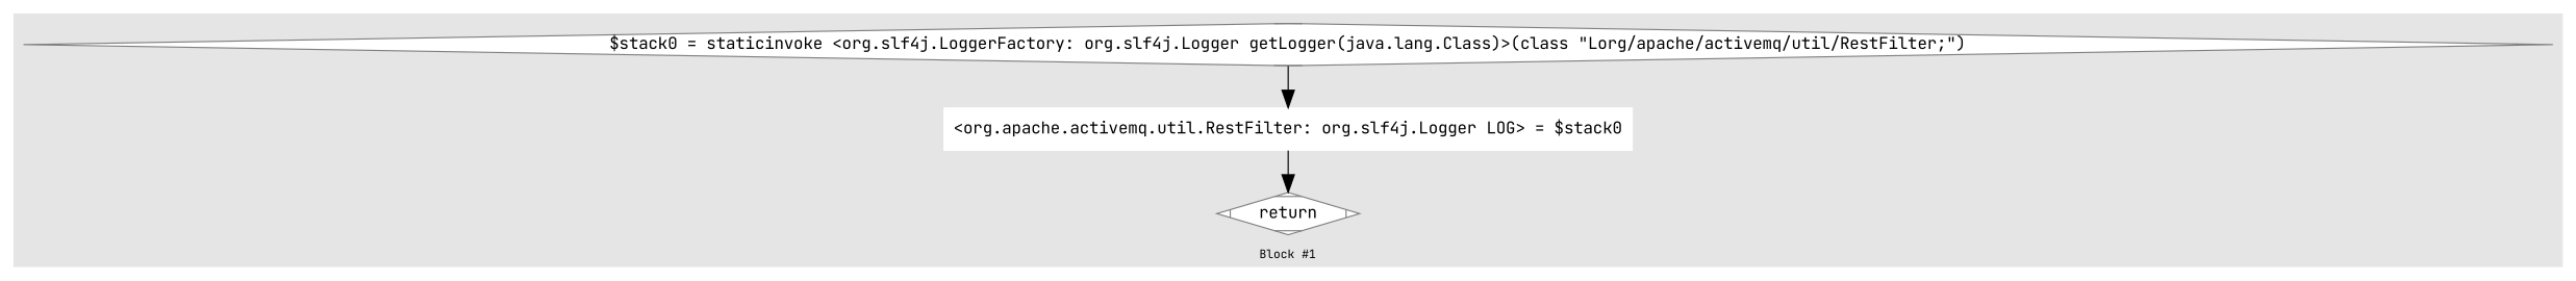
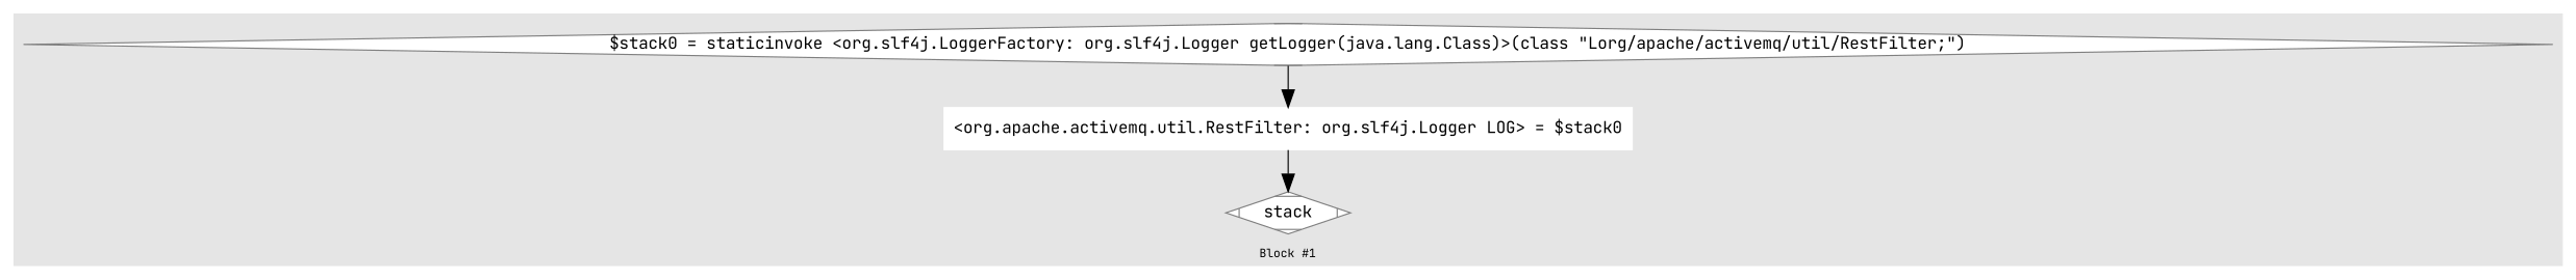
  digraph {
    color=gray90
    compound=true
    fontsize=10
    labelloc=b
    style=filled
    fontname="JetBrains Mono"
    node [color=grey50 fillcolor=white shape=Mdiamond style=filled fontname="JetBrains Mono"]
    edge [arrowsize=1.5 fontcolor=grey40 fontsize=10 fontname="JetBrains Mono"]
    n1 [label="$stack0 = staticinvoke &lt;org.slf4j.LoggerFactory: org.slf4j.Logger getLogger(java.lang.Class)&gt;(class &quot;Lorg/apache/activemq/util/RestFilter;&quot;)"]
    n2 [color=white label="&lt;org.apache.activemq.util.RestFilter: org.slf4j.Logger LOG&gt; = $stack0" shape=box fillcolor=""]
-   n3 [label=return]
+   n3 [label=stack]
    subgraph cluster_1 {
      label="Block #1"
      n1
      n2
      n3
    }
    n1 -> n2
    n2 -> n3
  }
